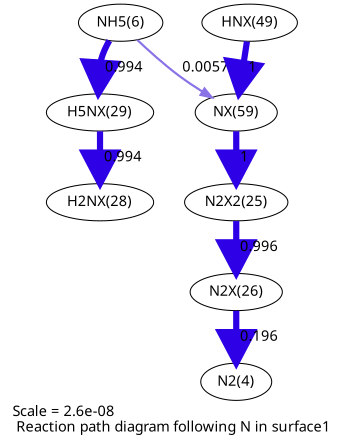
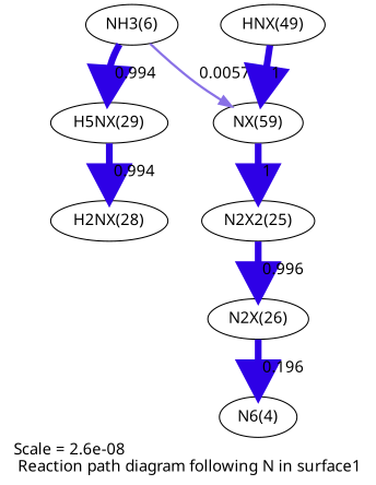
  digraph {
    fontname="Noto Sans"
    label="Scale = 2.6e-08\l Reaction path diagram following N in surface1"
    node [fontname="Noto Sans"]
    edge [arrowsize=3 color="0.7, 1.5, 0.9" fontname="Noto Sans" penwidth=6]
-   n1 [label="NH5(6)"]
+   n1 [label="NH3(6)"]
    n2 [label="H5NX(29)"]
    n3 [label="NX(59)"]
    n4 [label="H2NX(28)"]
    n5 [label="HNX(49)"]
    n6 [label="N2X2(25)"]
    n7 [label="N2X(26)"]
-   n8 [label="N2(4)"]
+   n8 [label="N6(4)"]
    n1 -> n2 [color="0.7, 1.49, 0.9" label=" 0.994"]
    n1 -> n3 [arrowsize=1.05 color="0.7, 0.506, 0.9" label=" 0.00573" penwidth=2.1]
    n2 -> n4 [color="0.7, 1.49, 0.9" label=" 0.994"]
    n3 -> n6 [label=" 1"]
    n5 -> n3 [label=" 1"]
    n6 -> n7 [label=" 0.996"]
    n7 -> n8 [label=" 0.196"]
  }
